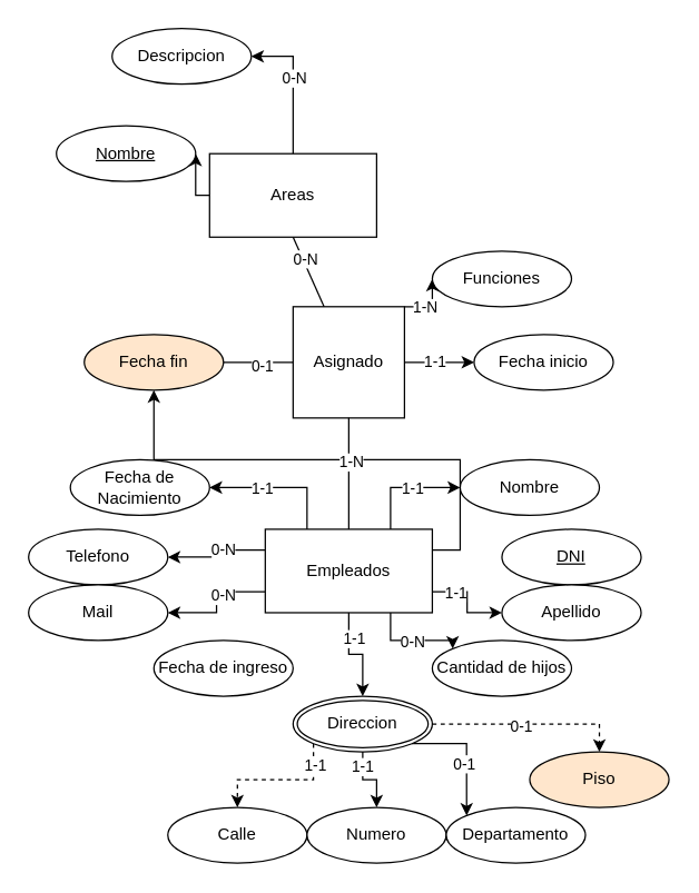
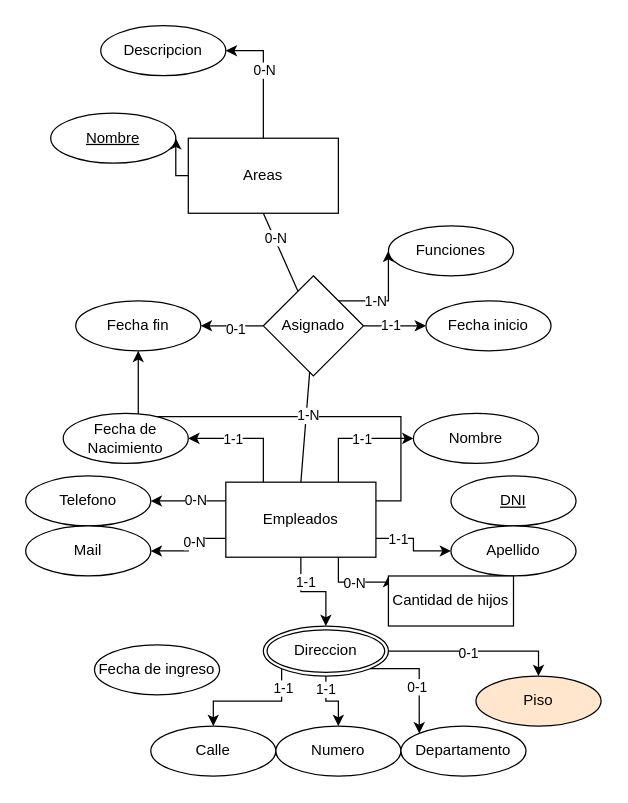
  <mxCell id="0" />
  <mxCell id="1" parent="0" />
  <mxCell id="2" style="edgeStyle=orthogonalEdgeStyle;rounded=0;orthogonalLoop=1;jettySize=auto;html=1;exitX=0.5;exitY=0;exitDx=0;exitDy=0;entryX=1;entryY=0.5;entryDx=0;entryDy=0;" edge="1" parent="1" source="5" target="34"><mxGeometry relative="1" as="geometry" /></mxCell>
  <mxCell id="3" value="0-N" style="edgeLabel;html=1;align=center;verticalAlign=middle;resizable=0;points=[];" vertex="1" connectable="0" parent="2"><mxGeometry x="0.095" relative="1" as="geometry"><mxPoint as="offset" /></mxGeometry></mxCell>
  <mxCell id="4" style="edgeStyle=orthogonalEdgeStyle;rounded=0;orthogonalLoop=1;jettySize=auto;html=1;exitX=0;exitY=0.5;exitDx=0;exitDy=0;entryX=1;entryY=0.5;entryDx=0;entryDy=0;" edge="1" parent="1" source="5" target="33"><mxGeometry relative="1" as="geometry" /></mxCell>
  <mxCell id="5" value="Areas" style="rounded=0;whiteSpace=wrap;html=1;" vertex="1" parent="1"><mxGeometry x="150" y="110" width="120" height="60" as="geometry" /></mxCell>
  <mxCell id="6" style="edgeStyle=orthogonalEdgeStyle;rounded=0;orthogonalLoop=1;jettySize=auto;html=1;exitX=0.5;exitY=1;exitDx=0;exitDy=0;entryX=0.5;entryY=0;entryDx=0;entryDy=0;" edge="1" parent="1" source="21" target="51"><mxGeometry relative="1" as="geometry" /></mxCell>
  <mxCell id="7" value="1-1" style="edgeLabel;html=1;align=center;verticalAlign=middle;resizable=0;points=[];" vertex="1" connectable="0" parent="6"><mxGeometry x="-0.491" y="3" relative="1" as="geometry"><mxPoint as="offset" /></mxGeometry></mxCell>
  <mxCell id="8" style="edgeStyle=orthogonalEdgeStyle;rounded=0;orthogonalLoop=1;jettySize=auto;html=1;exitX=0.75;exitY=1;exitDx=0;exitDy=0;entryX=0;entryY=0;entryDx=0;entryDy=0;" edge="1" parent="1" source="21" target="42"><mxGeometry relative="1" as="geometry" /></mxCell>
  <mxCell id="9" value="0-N" style="edgeLabel;html=1;align=center;verticalAlign=middle;resizable=0;points=[];" vertex="1" connectable="0" parent="8"><mxGeometry x="-0.012" relative="1" as="geometry"><mxPoint as="offset" /></mxGeometry></mxCell>
  <mxCell id="10" style="edgeStyle=orthogonalEdgeStyle;rounded=0;orthogonalLoop=1;jettySize=auto;html=1;exitX=1;exitY=0.75;exitDx=0;exitDy=0;" edge="1" parent="1" source="21" target="36"><mxGeometry relative="1" as="geometry" /></mxCell>
  <mxCell id="11" value="1-1" style="edgeLabel;html=1;align=center;verticalAlign=middle;resizable=0;points=[];" vertex="1" connectable="0" parent="10"><mxGeometry x="-0.514" relative="1" as="geometry"><mxPoint as="offset" /></mxGeometry></mxCell>
  <mxCell id="12" style="edgeStyle=orthogonalEdgeStyle;rounded=0;orthogonalLoop=1;jettySize=auto;html=1;exitX=1;exitY=0.25;exitDx=0;exitDy=0;" edge="1" parent="1" source="21" target="58"><mxGeometry relative="1" as="geometry" /></mxCell>
  <mxCell id="13" style="edgeStyle=orthogonalEdgeStyle;rounded=0;orthogonalLoop=1;jettySize=auto;html=1;exitX=0.75;exitY=0;exitDx=0;exitDy=0;entryX=0;entryY=0.5;entryDx=0;entryDy=0;" edge="1" parent="1" source="21" target="37"><mxGeometry relative="1" as="geometry" /></mxCell>
  <mxCell id="14" value="1-1" style="edgeLabel;html=1;align=center;verticalAlign=middle;resizable=0;points=[];" vertex="1" connectable="0" parent="13"><mxGeometry x="0.12" relative="1" as="geometry"><mxPoint as="offset" /></mxGeometry></mxCell>
  <mxCell id="15" style="edgeStyle=orthogonalEdgeStyle;rounded=0;orthogonalLoop=1;jettySize=auto;html=1;exitX=0.25;exitY=0;exitDx=0;exitDy=0;entryX=1;entryY=0.5;entryDx=0;entryDy=0;" edge="1" parent="1" source="21" target="38"><mxGeometry relative="1" as="geometry" /></mxCell>
  <mxCell id="16" value="1-1" style="edgeLabel;html=1;align=center;verticalAlign=middle;resizable=0;points=[];" vertex="1" connectable="0" parent="15"><mxGeometry x="0.264" relative="1" as="geometry"><mxPoint as="offset" /></mxGeometry></mxCell>
  <mxCell id="17" style="edgeStyle=orthogonalEdgeStyle;rounded=0;orthogonalLoop=1;jettySize=auto;html=1;exitX=0;exitY=0.25;exitDx=0;exitDy=0;entryX=1;entryY=0.5;entryDx=0;entryDy=0;" edge="1" parent="1" source="21" target="39"><mxGeometry relative="1" as="geometry" /></mxCell>
  <mxCell id="18" value="0-N" style="edgeLabel;html=1;align=center;verticalAlign=middle;resizable=0;points=[];" vertex="1" connectable="0" parent="17"><mxGeometry x="-0.168" y="-1" relative="1" as="geometry"><mxPoint as="offset" /></mxGeometry></mxCell>
  <mxCell id="19" style="edgeStyle=orthogonalEdgeStyle;rounded=0;orthogonalLoop=1;jettySize=auto;html=1;exitX=0;exitY=0.75;exitDx=0;exitDy=0;entryX=1;entryY=0.5;entryDx=0;entryDy=0;" edge="1" parent="1" source="21" target="40"><mxGeometry relative="1" as="geometry" /></mxCell>
  <mxCell id="20" value="0-N" style="edgeLabel;html=1;align=center;verticalAlign=middle;resizable=0;points=[];" vertex="1" connectable="0" parent="19"><mxGeometry x="-0.266" y="2" relative="1" as="geometry"><mxPoint as="offset" /></mxGeometry></mxCell>
- <mxCell id="21" value="Empleados" style="rounded=0;whiteSpace=wrap;html=1;" vertex="1" parent="1"><mxGeometry x="190" y="380" width="120" height="60" as="geometry" /></mxCell>
+ <mxCell id="21" value="Empleados" style="rounded=0;whiteSpace=wrap;html=1;" vertex="1" parent="1"><mxGeometry x="180" y="385" width="120" height="60" as="geometry" /></mxCell>
  <mxCell id="22" value="" style="edgeStyle=orthogonalEdgeStyle;rounded=0;orthogonalLoop=1;jettySize=auto;html=1;" edge="1" parent="1" source="28" target="56"><mxGeometry relative="1" as="geometry" /></mxCell>
  <mxCell id="23" value="1-1" style="edgeLabel;html=1;align=center;verticalAlign=middle;resizable=0;points=[];" vertex="1" connectable="0" parent="22"><mxGeometry x="-0.168" y="1" relative="1" as="geometry"><mxPoint as="offset" /></mxGeometry></mxCell>
  <mxCell id="24" style="edgeStyle=orthogonalEdgeStyle;rounded=0;orthogonalLoop=1;jettySize=auto;html=1;exitX=1;exitY=0;exitDx=0;exitDy=0;entryX=0;entryY=0.5;entryDx=0;entryDy=0;" edge="1" parent="1" source="28" target="57"><mxGeometry relative="1" as="geometry" /></mxCell>
  <mxCell id="25" value="1-N" style="edgeLabel;html=1;align=center;verticalAlign=middle;resizable=0;points=[];" vertex="1" connectable="0" parent="24"><mxGeometry x="-0.28" relative="1" as="geometry"><mxPoint as="offset" /></mxGeometry></mxCell>
- <mxCell id="26" style="edgeStyle=orthogonalEdgeStyle;rounded=0;orthogonalLoop=1;jettySize=auto;html=1;exitX=0;exitY=0.5;exitDx=0;exitDy=0;entryX=1;entryY=0.5;entryDx=0;entryDy=0;endArrow=none;" edge="1" parent="1" source="28" target="58"><mxGeometry relative="1" as="geometry" /></mxCell>
+ <mxCell id="26" style="edgeStyle=orthogonalEdgeStyle;rounded=0;orthogonalLoop=1;jettySize=auto;html=1;exitX=0;exitY=0.5;exitDx=0;exitDy=0;entryX=1;entryY=0.5;entryDx=0;entryDy=0;" edge="1" parent="1" source="28" target="58"><mxGeometry relative="1" as="geometry" /></mxCell>
  <mxCell id="27" value="0-1" style="edgeLabel;html=1;align=center;verticalAlign=middle;resizable=0;points=[];" vertex="1" connectable="0" parent="26"><mxGeometry x="-0.072" y="2" relative="1" as="geometry"><mxPoint as="offset" /></mxGeometry></mxCell>
- <mxCell id="28" value="Asignado" style="whiteSpace=wrap;html=1;rounded=0;" vertex="1" parent="1"><mxGeometry x="210" y="220" width="80" height="80" as="geometry" /></mxCell>
+ <mxCell id="28" value="Asignado" style="rhombus;whiteSpace=wrap;html=1;" vertex="1" parent="1"><mxGeometry x="210" y="220" width="80" height="80" as="geometry" /></mxCell>
  <mxCell id="29" value="" style="endArrow=none;html=1;rounded=0;entryX=0.5;entryY=0;entryDx=0;entryDy=0;" edge="1" parent="1" source="28" target="21"><mxGeometry width="50" height="50" relative="1" as="geometry"><mxPoint x="250" y="350" as="sourcePoint" /><mxPoint x="250" y="350" as="targetPoint" /></mxGeometry></mxCell>
  <mxCell id="30" value="1-N" style="edgeLabel;html=1;align=center;verticalAlign=middle;resizable=0;points=[];" vertex="1" connectable="0" parent="29"><mxGeometry x="-0.23" y="1" relative="1" as="geometry"><mxPoint as="offset" /></mxGeometry></mxCell>
  <mxCell id="31" value="" style="endArrow=none;html=1;rounded=0;entryX=0.5;entryY=1;entryDx=0;entryDy=0;" edge="1" parent="1" source="28" target="5"><mxGeometry width="50" height="50" relative="1" as="geometry"><mxPoint x="250" y="199.289" as="sourcePoint" /><mxPoint x="250" y="149.289" as="targetPoint" /></mxGeometry></mxCell>
  <mxCell id="32" value="0-N" style="edgeLabel;html=1;align=center;verticalAlign=middle;resizable=0;points=[];" vertex="1" connectable="0" parent="31"><mxGeometry x="0.355" y="-1" relative="1" as="geometry"><mxPoint as="offset" /></mxGeometry></mxCell>
  <mxCell id="33" value="Nombre" style="ellipse;whiteSpace=wrap;html=1;align=center;fontStyle=4;" vertex="1" parent="1"><mxGeometry x="40" y="90" width="100" height="40" as="geometry" /></mxCell>
  <mxCell id="34" value="Descripcion" style="ellipse;whiteSpace=wrap;html=1;align=center;" vertex="1" parent="1"><mxGeometry x="80" y="20" width="100" height="40" as="geometry" /></mxCell>
  <mxCell id="35" value="DNI" style="ellipse;whiteSpace=wrap;html=1;align=center;fontStyle=4;" vertex="1" parent="1"><mxGeometry x="360" y="380" width="100" height="40" as="geometry" /></mxCell>
  <mxCell id="36" value="Apellido" style="ellipse;whiteSpace=wrap;html=1;align=center;" vertex="1" parent="1"><mxGeometry x="360" y="420" width="100" height="40" as="geometry" /></mxCell>
  <mxCell id="37" value="Nombre" style="ellipse;whiteSpace=wrap;html=1;align=center;" vertex="1" parent="1"><mxGeometry x="330" y="330" width="100" height="40" as="geometry" /></mxCell>
  <mxCell id="38" value="Fecha de Nacimiento" style="ellipse;whiteSpace=wrap;html=1;align=center;" vertex="1" parent="1"><mxGeometry x="50" y="330" width="100" height="40" as="geometry" /></mxCell>
  <mxCell id="39" value="Telefono" style="ellipse;whiteSpace=wrap;html=1;align=center;" vertex="1" parent="1"><mxGeometry x="20" y="380" width="100" height="40" as="geometry" /></mxCell>
  <mxCell id="40" value="Mail" style="ellipse;whiteSpace=wrap;html=1;align=center;" vertex="1" parent="1"><mxGeometry x="20" y="420" width="100" height="40" as="geometry" /></mxCell>
- <mxCell id="41" value="Fecha de ingreso" style="ellipse;whiteSpace=wrap;html=1;align=center;" vertex="1" parent="1"><mxGeometry x="110" y="460" width="100" height="40" as="geometry" /></mxCell>
- <mxCell id="42" value="Cantidad de hijos" style="ellipse;whiteSpace=wrap;html=1;align=center;" vertex="1" parent="1"><mxGeometry x="310" y="460" width="100" height="40" as="geometry" /></mxCell>
- <mxCell id="43" style="edgeStyle=orthogonalEdgeStyle;rounded=0;orthogonalLoop=1;jettySize=auto;html=1;exitX=0;exitY=1;exitDx=0;exitDy=0;entryX=0.5;entryY=0;entryDx=0;entryDy=0;dashed=1;" edge="1" parent="1" source="51" target="52"><mxGeometry relative="1" as="geometry" /></mxCell>
+ <mxCell id="41" value="Fecha de ingreso" style="ellipse;whiteSpace=wrap;html=1;align=center;" vertex="1" parent="1"><mxGeometry x="75" y="515" width="100" height="40" as="geometry" /></mxCell>
+ <mxCell id="42" value="Cantidad de hijos" style="whiteSpace=wrap;html=1;align=center;rounded=0;" vertex="1" parent="1"><mxGeometry x="310" y="460" width="100" height="40" as="geometry" /></mxCell>
+ <mxCell id="43" style="edgeStyle=orthogonalEdgeStyle;rounded=0;orthogonalLoop=1;jettySize=auto;html=1;exitX=0;exitY=1;exitDx=0;exitDy=0;entryX=0.5;entryY=0;entryDx=0;entryDy=0;" edge="1" parent="1" source="51" target="52"><mxGeometry relative="1" as="geometry" /></mxCell>
  <mxCell id="44" value="1-1" style="edgeLabel;html=1;align=center;verticalAlign=middle;resizable=0;points=[];" vertex="1" connectable="0" parent="43"><mxGeometry x="-0.708" y="1" relative="1" as="geometry"><mxPoint as="offset" /></mxGeometry></mxCell>
  <mxCell id="45" style="edgeStyle=orthogonalEdgeStyle;rounded=0;orthogonalLoop=1;jettySize=auto;html=1;exitX=0.5;exitY=1;exitDx=0;exitDy=0;entryX=0.5;entryY=0;entryDx=0;entryDy=0;" edge="1" parent="1" source="51" target="53"><mxGeometry relative="1" as="geometry" /></mxCell>
  <mxCell id="46" value="1-1" style="edgeLabel;html=1;align=center;verticalAlign=middle;resizable=0;points=[];" vertex="1" connectable="0" parent="45"><mxGeometry x="-0.608" y="-1" relative="1" as="geometry"><mxPoint as="offset" /></mxGeometry></mxCell>
  <mxCell id="47" style="edgeStyle=orthogonalEdgeStyle;rounded=0;orthogonalLoop=1;jettySize=auto;html=1;exitX=1;exitY=1;exitDx=0;exitDy=0;entryX=0;entryY=0;entryDx=0;entryDy=0;" edge="1" parent="1" source="51" target="54"><mxGeometry relative="1" as="geometry" /></mxCell>
  <mxCell id="48" value="0-1" style="edgeLabel;html=1;align=center;verticalAlign=middle;resizable=0;points=[];" vertex="1" connectable="0" parent="47"><mxGeometry x="0.185" y="-2" relative="1" as="geometry"><mxPoint as="offset" /></mxGeometry></mxCell>
- <mxCell id="49" style="edgeStyle=orthogonalEdgeStyle;rounded=0;orthogonalLoop=1;jettySize=auto;html=1;exitX=1;exitY=0.5;exitDx=0;exitDy=0;entryX=0.5;entryY=0;entryDx=0;entryDy=0;dashed=1;" edge="1" parent="1" source="51" target="55"><mxGeometry relative="1" as="geometry" /></mxCell>
+ <mxCell id="49" style="edgeStyle=orthogonalEdgeStyle;rounded=0;orthogonalLoop=1;jettySize=auto;html=1;exitX=1;exitY=0.5;exitDx=0;exitDy=0;entryX=0.5;entryY=0;entryDx=0;entryDy=0;" edge="1" parent="1" source="51" target="55"><mxGeometry relative="1" as="geometry" /></mxCell>
  <mxCell id="50" value="0-1" style="edgeLabel;html=1;align=center;verticalAlign=middle;resizable=0;points=[];" vertex="1" connectable="0" parent="49"><mxGeometry x="-0.103" y="-1" relative="1" as="geometry"><mxPoint as="offset" /></mxGeometry></mxCell>
  <mxCell id="51" value="Direccion" style="ellipse;shape=doubleEllipse;margin=3;whiteSpace=wrap;html=1;align=center;" vertex="1" parent="1"><mxGeometry x="210" y="500" width="100" height="40" as="geometry" /></mxCell>
  <mxCell id="52" value="Calle" style="ellipse;whiteSpace=wrap;html=1;align=center;" vertex="1" parent="1"><mxGeometry x="120" y="580" width="100" height="40" as="geometry" /></mxCell>
  <mxCell id="53" value="Numero" style="ellipse;whiteSpace=wrap;html=1;align=center;" vertex="1" parent="1"><mxGeometry x="220" y="580" width="100" height="40" as="geometry" /></mxCell>
  <mxCell id="54" value="Departamento" style="ellipse;whiteSpace=wrap;html=1;align=center;" vertex="1" parent="1"><mxGeometry x="320" y="580" width="100" height="40" as="geometry" /></mxCell>
  <mxCell id="55" value="Piso" style="ellipse;whiteSpace=wrap;html=1;align=center;fillColor=#ffe6cc;" vertex="1" parent="1"><mxGeometry x="380" y="540" width="100" height="40" as="geometry" /></mxCell>
  <mxCell id="56" value="Fecha inicio" style="ellipse;whiteSpace=wrap;html=1;align=center;" vertex="1" parent="1"><mxGeometry x="340" y="240" width="100" height="40" as="geometry" /></mxCell>
  <mxCell id="57" value="Funciones" style="ellipse;whiteSpace=wrap;html=1;align=center;" vertex="1" parent="1"><mxGeometry x="310" y="180" width="100" height="40" as="geometry" /></mxCell>
- <mxCell id="58" value="Fecha fin" style="ellipse;whiteSpace=wrap;html=1;align=center;fillColor=#ffe6cc;" vertex="1" parent="1"><mxGeometry x="60" y="240" width="100" height="40" as="geometry" /></mxCell>
+ <mxCell id="58" value="Fecha fin" style="ellipse;whiteSpace=wrap;html=1;align=center;" vertex="1" parent="1"><mxGeometry x="60" y="240" width="100" height="40" as="geometry" /></mxCell>
